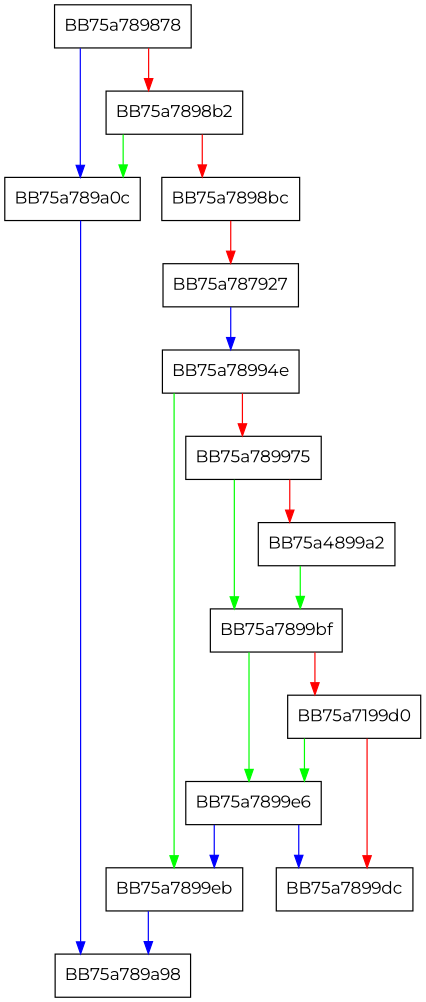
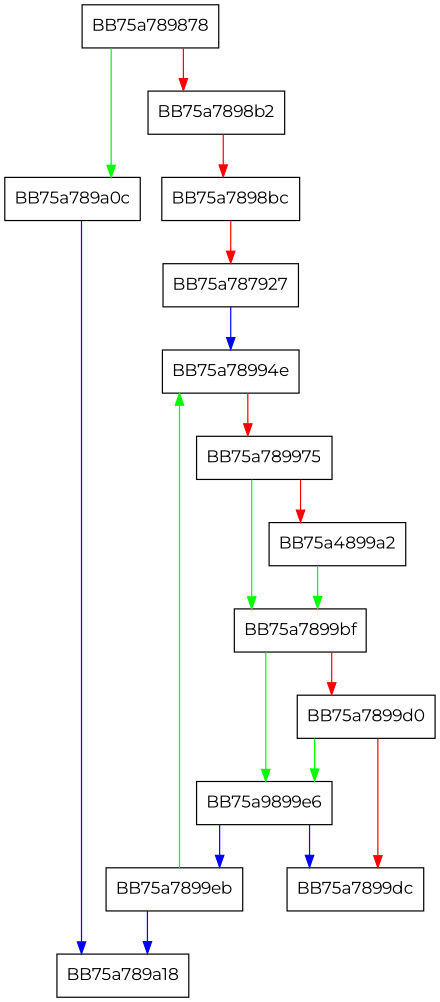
  digraph {
    fontname=Montserrat
    splines=ortho
    node [fontname=Montserrat shape=box]
    edge [color=green fontname=Montserrat]
    BB75a789878
    BB75a789a0c
    BB75a7898b2
-   BB75a789a18 [label=BB75a789a98]
+   BB75a789a18
    BB75a7898bc
    n6 [label=BB75a787927]
    BB75a78994e
    BB75a7899eb
    BB75a789975
    BB75a7899bf
    n11 [label=BB75a4899a2]
-   BB75a7899e6
-   BB75a7899d0 [label=BB75a7199d0]
+   BB75a7899e6 [label=BB75a9899e6]
+   BB75a7899d0
    BB75a7899dc
-   BB75a789878 -> BB75a789a0c [color=blue]
+   BB75a789878 -> BB75a789a0c
    BB75a789878 -> BB75a7898b2 [color=red]
    BB75a789a0c -> BB75a789a18 [color=blue]
-   BB75a7898b2 -> BB75a789a0c
    BB75a7898b2 -> BB75a7898bc [color=red]
    BB75a7898bc -> n6 [color=red]
    n6 -> BB75a78994e [color=blue]
-   BB75a78994e -> BB75a7899eb
+   BB75a7899eb -> BB75a78994e
    BB75a78994e -> BB75a789975 [color=red]
    BB75a7899eb -> BB75a789a18 [color=blue]
    BB75a789975 -> BB75a7899bf
    BB75a789975 -> n11 [color=red]
    BB75a7899bf -> BB75a7899e6
    BB75a7899bf -> BB75a7899d0 [color=red]
    n11 -> BB75a7899bf
    BB75a7899e6 -> BB75a7899eb [color=blue]
    BB75a7899e6 -> BB75a7899dc [color=blue]
    BB75a7899d0 -> BB75a7899e6
    BB75a7899d0 -> BB75a7899dc [color=red]
  }
